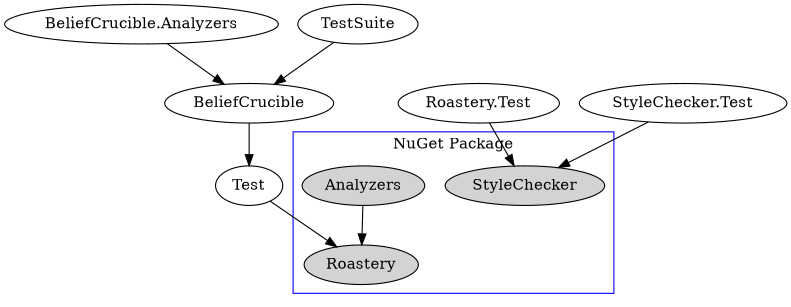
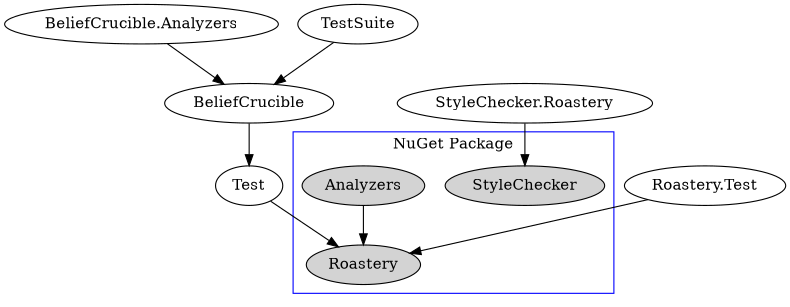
  digraph {
    StyleChecker [style=filled]
    Analyzers [style=filled]
    Roastery [style=filled]
    n4 [label="BeliefCrucible.Analyzers"]
    BeliefCrucible
    n6 [label=Test]
    "Roastery.Test"
-   "StyleChecker.Test"
+   "StyleChecker.Test" [label="StyleChecker.Roastery"]
    TestSuite
    subgraph cluster_1 {
      color=blue
      label="NuGet Package"
      StyleChecker
      Analyzers
      Roastery
    }
    Analyzers -> Roastery
    n4 -> BeliefCrucible
    BeliefCrucible -> n6
    n6 -> Roastery
-   "Roastery.Test" -> StyleChecker
+   "Roastery.Test" -> Roastery
    "StyleChecker.Test" -> StyleChecker
    TestSuite -> BeliefCrucible
  }
